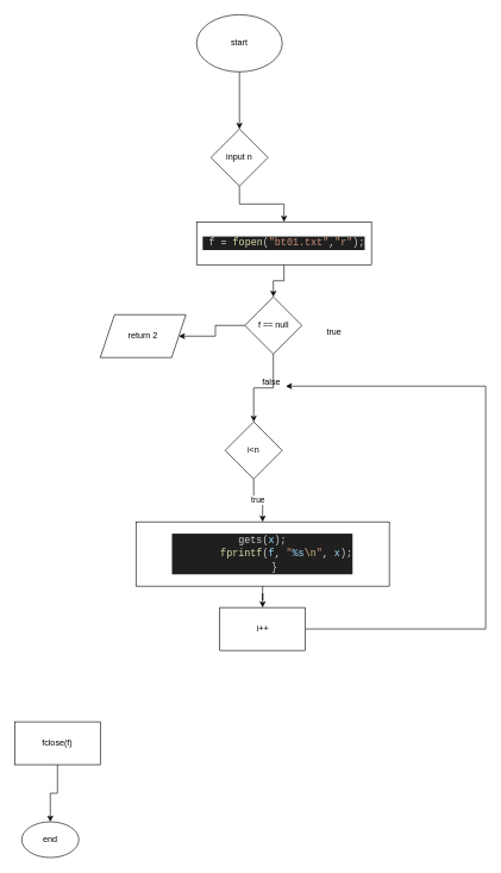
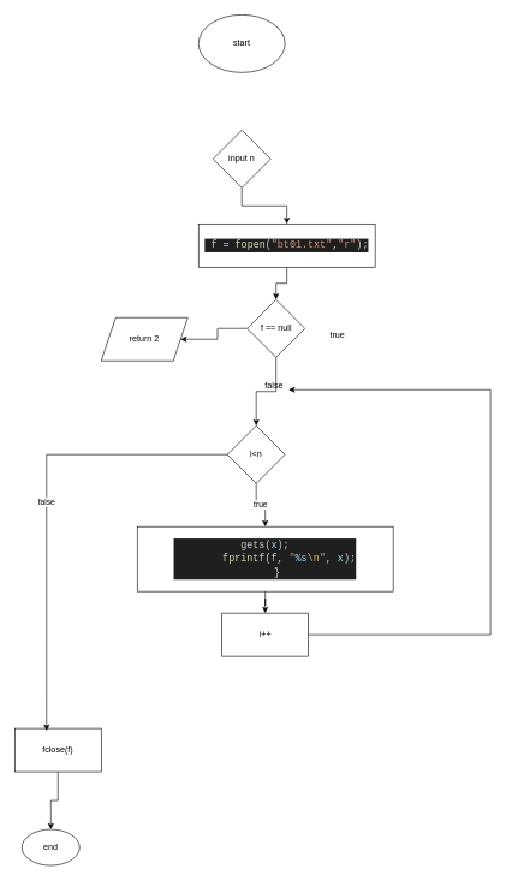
  <mxCell id="0" />
  <mxCell id="1" parent="0" />
- <mxCell id="2" value="" style="edgeStyle=orthogonalEdgeStyle;rounded=0;orthogonalLoop=1;jettySize=auto;html=1;" parent="1" source="3" target="5" edge="1"><mxGeometry relative="1" as="geometry" /></mxCell>
  <mxCell id="3" value="start" style="ellipse;whiteSpace=wrap;html=1;" parent="1" vertex="1"><mxGeometry x="275" y="20" width="120" height="80" as="geometry" /></mxCell>
  <mxCell id="4" value="" style="edgeStyle=orthogonalEdgeStyle;rounded=0;orthogonalLoop=1;jettySize=auto;html=1;" parent="1" source="5" target="7" edge="1"><mxGeometry relative="1" as="geometry" /></mxCell>
  <mxCell id="5" value="input n" style="rhombus;whiteSpace=wrap;html=1;" parent="1" vertex="1"><mxGeometry x="295" y="180" width="80" height="80" as="geometry" /></mxCell>
  <mxCell id="6" value="" style="edgeStyle=orthogonalEdgeStyle;rounded=0;orthogonalLoop=1;jettySize=auto;html=1;" parent="1" source="7" target="10" edge="1"><mxGeometry relative="1" as="geometry" /></mxCell>
  <mxCell id="7" value="&lt;div style=&quot;color: rgb(204, 204, 204); background-color: rgb(31, 31, 31); font-family: Consolas, &amp;quot;Courier New&amp;quot;, monospace; font-size: 14px; line-height: 19px;&quot;&gt;&amp;nbsp;f &lt;span style=&quot;color: #d4d4d4;&quot;&gt;=&lt;/span&gt; &lt;span style=&quot;color: #dcdcaa;&quot;&gt;fopen&lt;/span&gt;(&lt;span style=&quot;color: #ce9178;&quot;&gt;&quot;bt01.txt&quot;&lt;/span&gt;,&lt;span style=&quot;color: #ce9178;&quot;&gt;&quot;r&quot;&lt;/span&gt;);&lt;/div&gt;" style="rounded=0;whiteSpace=wrap;html=1;" parent="1" vertex="1"><mxGeometry x="275" y="310" width="245" height="60" as="geometry" /></mxCell>
  <mxCell id="8" value="" style="edgeStyle=orthogonalEdgeStyle;rounded=0;orthogonalLoop=1;jettySize=auto;html=1;" parent="1" source="10" target="11" edge="1"><mxGeometry relative="1" as="geometry" /></mxCell>
  <mxCell id="9" value="true" style="edgeStyle=orthogonalEdgeStyle;rounded=0;orthogonalLoop=1;jettySize=auto;html=1;" parent="1" source="19" target="12" edge="1"><mxGeometry relative="1" as="geometry" /></mxCell>
  <mxCell id="10" value="f == null" style="rhombus;whiteSpace=wrap;html=1;rounded=0;" parent="1" vertex="1"><mxGeometry x="342.5" y="415" width="80" height="80" as="geometry" /></mxCell>
  <mxCell id="11" value="return 2" style="shape=parallelogram;perimeter=parallelogramPerimeter;whiteSpace=wrap;html=1;fixedSize=1;" parent="1" vertex="1"><mxGeometry x="140" y="440" width="120" height="60" as="geometry" /></mxCell>
  <mxCell id="12" value="&lt;div style=&quot;color: rgb(204, 204, 204); background-color: rgb(31, 31, 31); font-family: Consolas, &amp;quot;Courier New&amp;quot;, monospace; font-size: 14px; line-height: 19px;&quot;&gt;&lt;div style=&quot;line-height: 19px;&quot;&gt;&lt;div style=&quot;line-height: 19px;&quot;&gt;&lt;div style=&quot;border-color: var(--border-color);&quot;&gt;gets(&lt;span style=&quot;border-color: var(--border-color); color: rgb(156, 220, 254);&quot;&gt;x&lt;/span&gt;);&lt;/div&gt;&lt;div style=&quot;border-color: var(--border-color);&quot;&gt;&amp;nbsp; &amp;nbsp; &amp;nbsp; &amp;nbsp;&amp;nbsp;&lt;span style=&quot;border-color: var(--border-color); color: rgb(220, 220, 170);&quot;&gt;fprintf&lt;/span&gt;(&lt;span style=&quot;border-color: var(--border-color); color: rgb(156, 220, 254);&quot;&gt;f&lt;/span&gt;,&amp;nbsp;&lt;span style=&quot;border-color: var(--border-color); color: rgb(206, 145, 120);&quot;&gt;&quot;&lt;/span&gt;&lt;span style=&quot;border-color: var(--border-color); color: rgb(156, 220, 254);&quot;&gt;%s&lt;/span&gt;&lt;span style=&quot;border-color: var(--border-color); color: rgb(215, 186, 125);&quot;&gt;\n&lt;/span&gt;&lt;span style=&quot;border-color: var(--border-color); color: rgb(206, 145, 120);&quot;&gt;&quot;&lt;/span&gt;,&amp;nbsp;&lt;span style=&quot;border-color: var(--border-color); color: rgb(156, 220, 254);&quot;&gt;x&lt;/span&gt;);&lt;/div&gt;&lt;div style=&quot;border-color: var(--border-color);&quot;&gt;&amp;nbsp; &amp;nbsp; }&lt;/div&gt;&lt;/div&gt;&lt;/div&gt;&lt;/div&gt;" style="rounded=0;whiteSpace=wrap;html=1;" parent="1" vertex="1"><mxGeometry x="190" y="730" width="355" height="90" as="geometry" /></mxCell>
  <mxCell id="13" value="true" style="text;html=1;strokeColor=none;fillColor=none;align=center;verticalAlign=middle;whiteSpace=wrap;rounded=0;" parent="1" vertex="1"><mxGeometry x="438" y="450" width="60" height="30" as="geometry" /></mxCell>
  <mxCell id="14" value="false" style="text;html=1;strokeColor=none;fillColor=none;align=center;verticalAlign=middle;whiteSpace=wrap;rounded=0;" parent="1" vertex="1"><mxGeometry x="350" y="520" width="60" height="30" as="geometry" /></mxCell>
  <mxCell id="15" value="" style="edgeStyle=orthogonalEdgeStyle;rounded=0;orthogonalLoop=1;jettySize=auto;html=1;" parent="1" source="16" target="17" edge="1"><mxGeometry relative="1" as="geometry" /></mxCell>
  <mxCell id="16" value="fclose(f)" style="whiteSpace=wrap;html=1;rounded=0;" parent="1" vertex="1"><mxGeometry x="20" y="1010" width="120" height="60" as="geometry" /></mxCell>
  <mxCell id="17" value="end" style="ellipse;whiteSpace=wrap;html=1;rounded=0;" parent="1" vertex="1"><mxGeometry x="30" y="1150" width="80" height="50" as="geometry" /></mxCell>
  <mxCell id="18" value="" style="edgeStyle=orthogonalEdgeStyle;rounded=0;orthogonalLoop=1;jettySize=auto;html=1;" parent="1" source="10" target="19" edge="1"><mxGeometry relative="1" as="geometry"><mxPoint x="398" y="520" as="sourcePoint" /><mxPoint x="368" y="730" as="targetPoint" /></mxGeometry></mxCell>
  <mxCell id="19" value="i&amp;lt;n" style="rhombus;whiteSpace=wrap;html=1;" parent="1" vertex="1"><mxGeometry x="315" y="590" width="80" height="80" as="geometry" /></mxCell>
  <mxCell id="20" value="" style="edgeStyle=orthogonalEdgeStyle;rounded=0;orthogonalLoop=1;jettySize=auto;html=1;" parent="1" source="12" target="22" edge="1"><mxGeometry relative="1" as="geometry"><mxPoint x="368" y="820" as="sourcePoint" /><mxPoint x="368" y="970" as="targetPoint" /></mxGeometry></mxCell>
  <mxCell id="21" style="edgeStyle=orthogonalEdgeStyle;rounded=0;orthogonalLoop=1;jettySize=auto;html=1;" parent="1" source="22" edge="1"><mxGeometry relative="1" as="geometry"><mxPoint x="400" y="540" as="targetPoint" /><Array as="points"><mxPoint x="680" y="880" /><mxPoint x="680" y="540" /></Array></mxGeometry></mxCell>
  <mxCell id="22" value="i++" style="rounded=0;whiteSpace=wrap;html=1;" parent="1" vertex="1"><mxGeometry x="307.5" y="850" width="120" height="60" as="geometry" /></mxCell>
+ <mxCell id="23" value="false" style="edgeStyle=orthogonalEdgeStyle;rounded=0;orthogonalLoop=1;jettySize=auto;html=1;entryX=0.368;entryY=0.052;entryDx=0;entryDy=0;entryPerimeter=0;" parent="1" source="19" target="16" edge="1"><mxGeometry relative="1" as="geometry" /></mxCell>
